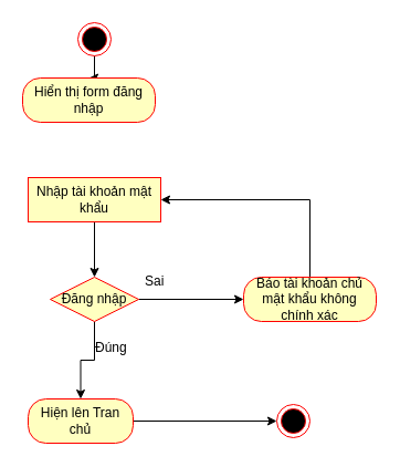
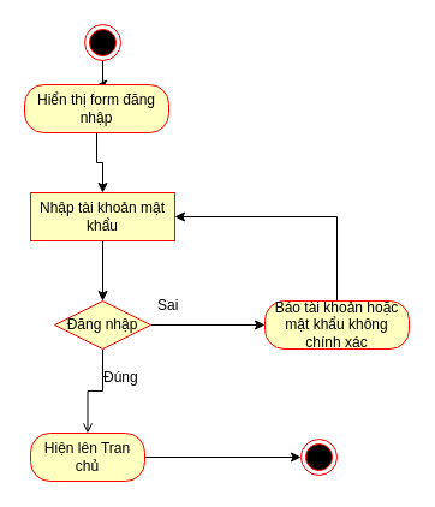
  <mxCell id="0" />
  <mxCell id="1" parent="0" />
  <mxCell id="2" style="edgeStyle=orthogonalEdgeStyle;rounded=0;orthogonalLoop=1;jettySize=auto;html=1;entryX=0.5;entryY=0;entryDx=0;entryDy=0;" edge="1" parent="1" source="3" target="5"><mxGeometry relative="1" as="geometry" /></mxCell>
  <mxCell id="3" value="" style="ellipse;html=1;shape=endState;fillColor=#000000;strokeColor=#ff0000;" vertex="1" parent="1"><mxGeometry x="70" y="20" width="30" height="30" as="geometry" /></mxCell>
+ <mxCell id="4" style="edgeStyle=orthogonalEdgeStyle;rounded=0;orthogonalLoop=1;jettySize=auto;html=1;" edge="1" parent="1" source="5" target="7"><mxGeometry relative="1" as="geometry" /></mxCell>
  <mxCell id="5" value="Hiển thị form đăng nhập" style="rounded=1;whiteSpace=wrap;html=1;arcSize=40;fontColor=#000000;fillColor=#ffffc0;strokeColor=#ff0000;" vertex="1" parent="1"><mxGeometry x="20" y="70" width="120" height="40" as="geometry" /></mxCell>
  <mxCell id="6" style="edgeStyle=orthogonalEdgeStyle;rounded=0;orthogonalLoop=1;jettySize=auto;html=1;entryX=0.5;entryY=0;entryDx=0;entryDy=0;" edge="1" parent="1" source="7" target="10"><mxGeometry relative="1" as="geometry" /></mxCell>
  <mxCell id="7" value="Nhập tài khoản mật khẩu" style="whiteSpace=wrap;html=1;arcSize=40;fontColor=#000000;fillColor=#ffffc0;strokeColor=#ff0000;rounded=0;" vertex="1" parent="1"><mxGeometry x="25" y="160" width="120" height="40" as="geometry" /></mxCell>
  <mxCell id="8" style="edgeStyle=orthogonalEdgeStyle;rounded=0;orthogonalLoop=1;jettySize=auto;html=1;entryX=0;entryY=0.5;entryDx=0;entryDy=0;" edge="1" parent="1" source="10" target="12"><mxGeometry relative="1" as="geometry" /></mxCell>
- <mxCell id="9" style="edgeStyle=orthogonalEdgeStyle;rounded=0;orthogonalLoop=1;jettySize=auto;html=1;entryX=0.5;entryY=0;entryDx=0;entryDy=0;" edge="1" parent="1" source="10" target="14"><mxGeometry relative="1" as="geometry" /></mxCell>
+ <mxCell id="9" style="edgeStyle=orthogonalEdgeStyle;rounded=0;orthogonalLoop=1;jettySize=auto;html=1;entryX=0.5;entryY=0;entryDx=0;entryDy=0;endArrow=open;" edge="1" parent="1" source="10" target="14"><mxGeometry relative="1" as="geometry" /></mxCell>
  <mxCell id="10" value="Đăng nhập" style="rhombus;whiteSpace=wrap;html=1;fillColor=#ffffc0;strokeColor=#ff0000;" vertex="1" parent="1"><mxGeometry x="45" y="250" width="80" height="40" as="geometry" /></mxCell>
  <mxCell id="11" style="edgeStyle=orthogonalEdgeStyle;rounded=0;orthogonalLoop=1;jettySize=auto;html=1;entryX=1;entryY=0.5;entryDx=0;entryDy=0;" edge="1" parent="1" source="12" target="7"><mxGeometry relative="1" as="geometry"><mxPoint x="150" y="180" as="targetPoint" /><Array as="points"><mxPoint x="280" y="180" /></Array></mxGeometry></mxCell>
- <mxCell id="12" value="Báo tài khoản chủ mật khẩu không chính xác" style="rounded=1;whiteSpace=wrap;html=1;arcSize=40;fontColor=#000000;fillColor=#ffffc0;strokeColor=#ff0000;" vertex="1" parent="1"><mxGeometry x="220" y="250" width="120" height="40" as="geometry" /></mxCell>
+ <mxCell id="12" value="Báo tài khoản hoặc mật khẩu không chính xác" style="rounded=1;whiteSpace=wrap;html=1;arcSize=40;fontColor=#000000;fillColor=#ffffc0;strokeColor=#ff0000;" vertex="1" parent="1"><mxGeometry x="220" y="250" width="120" height="40" as="geometry" /></mxCell>
  <mxCell id="13" style="edgeStyle=orthogonalEdgeStyle;rounded=0;orthogonalLoop=1;jettySize=auto;html=1;" edge="1" parent="1" source="14" target="15"><mxGeometry relative="1" as="geometry" /></mxCell>
  <mxCell id="14" value="Hiện lên Tran chủ" style="rounded=1;whiteSpace=wrap;html=1;arcSize=40;fontColor=#000000;fillColor=#ffffc0;strokeColor=#ff0000;" vertex="1" parent="1"><mxGeometry x="25" y="360" width="95" height="40" as="geometry" /></mxCell>
  <mxCell id="15" value="" style="ellipse;html=1;shape=endState;fillColor=#000000;strokeColor=#ff0000;" vertex="1" parent="1"><mxGeometry x="250" y="365" width="30" height="30" as="geometry" /></mxCell>
  <mxCell id="16" value="Đúng" style="text;strokeColor=none;fillColor=none;align=left;verticalAlign=top;spacingLeft=4;spacingRight=4;overflow=hidden;rotatable=0;points=[[0,0.5],[1,0.5]];portConstraint=eastwest;" vertex="1" parent="1"><mxGeometry x="80" y="300" width="100" height="26" as="geometry" /></mxCell>
  <mxCell id="17" value="Sai" style="text;strokeColor=none;fillColor=none;align=left;verticalAlign=top;spacingLeft=4;spacingRight=4;overflow=hidden;rotatable=0;points=[[0,0.5],[1,0.5]];portConstraint=eastwest;" vertex="1" parent="1"><mxGeometry x="125" y="240" width="100" height="26" as="geometry" /></mxCell>
